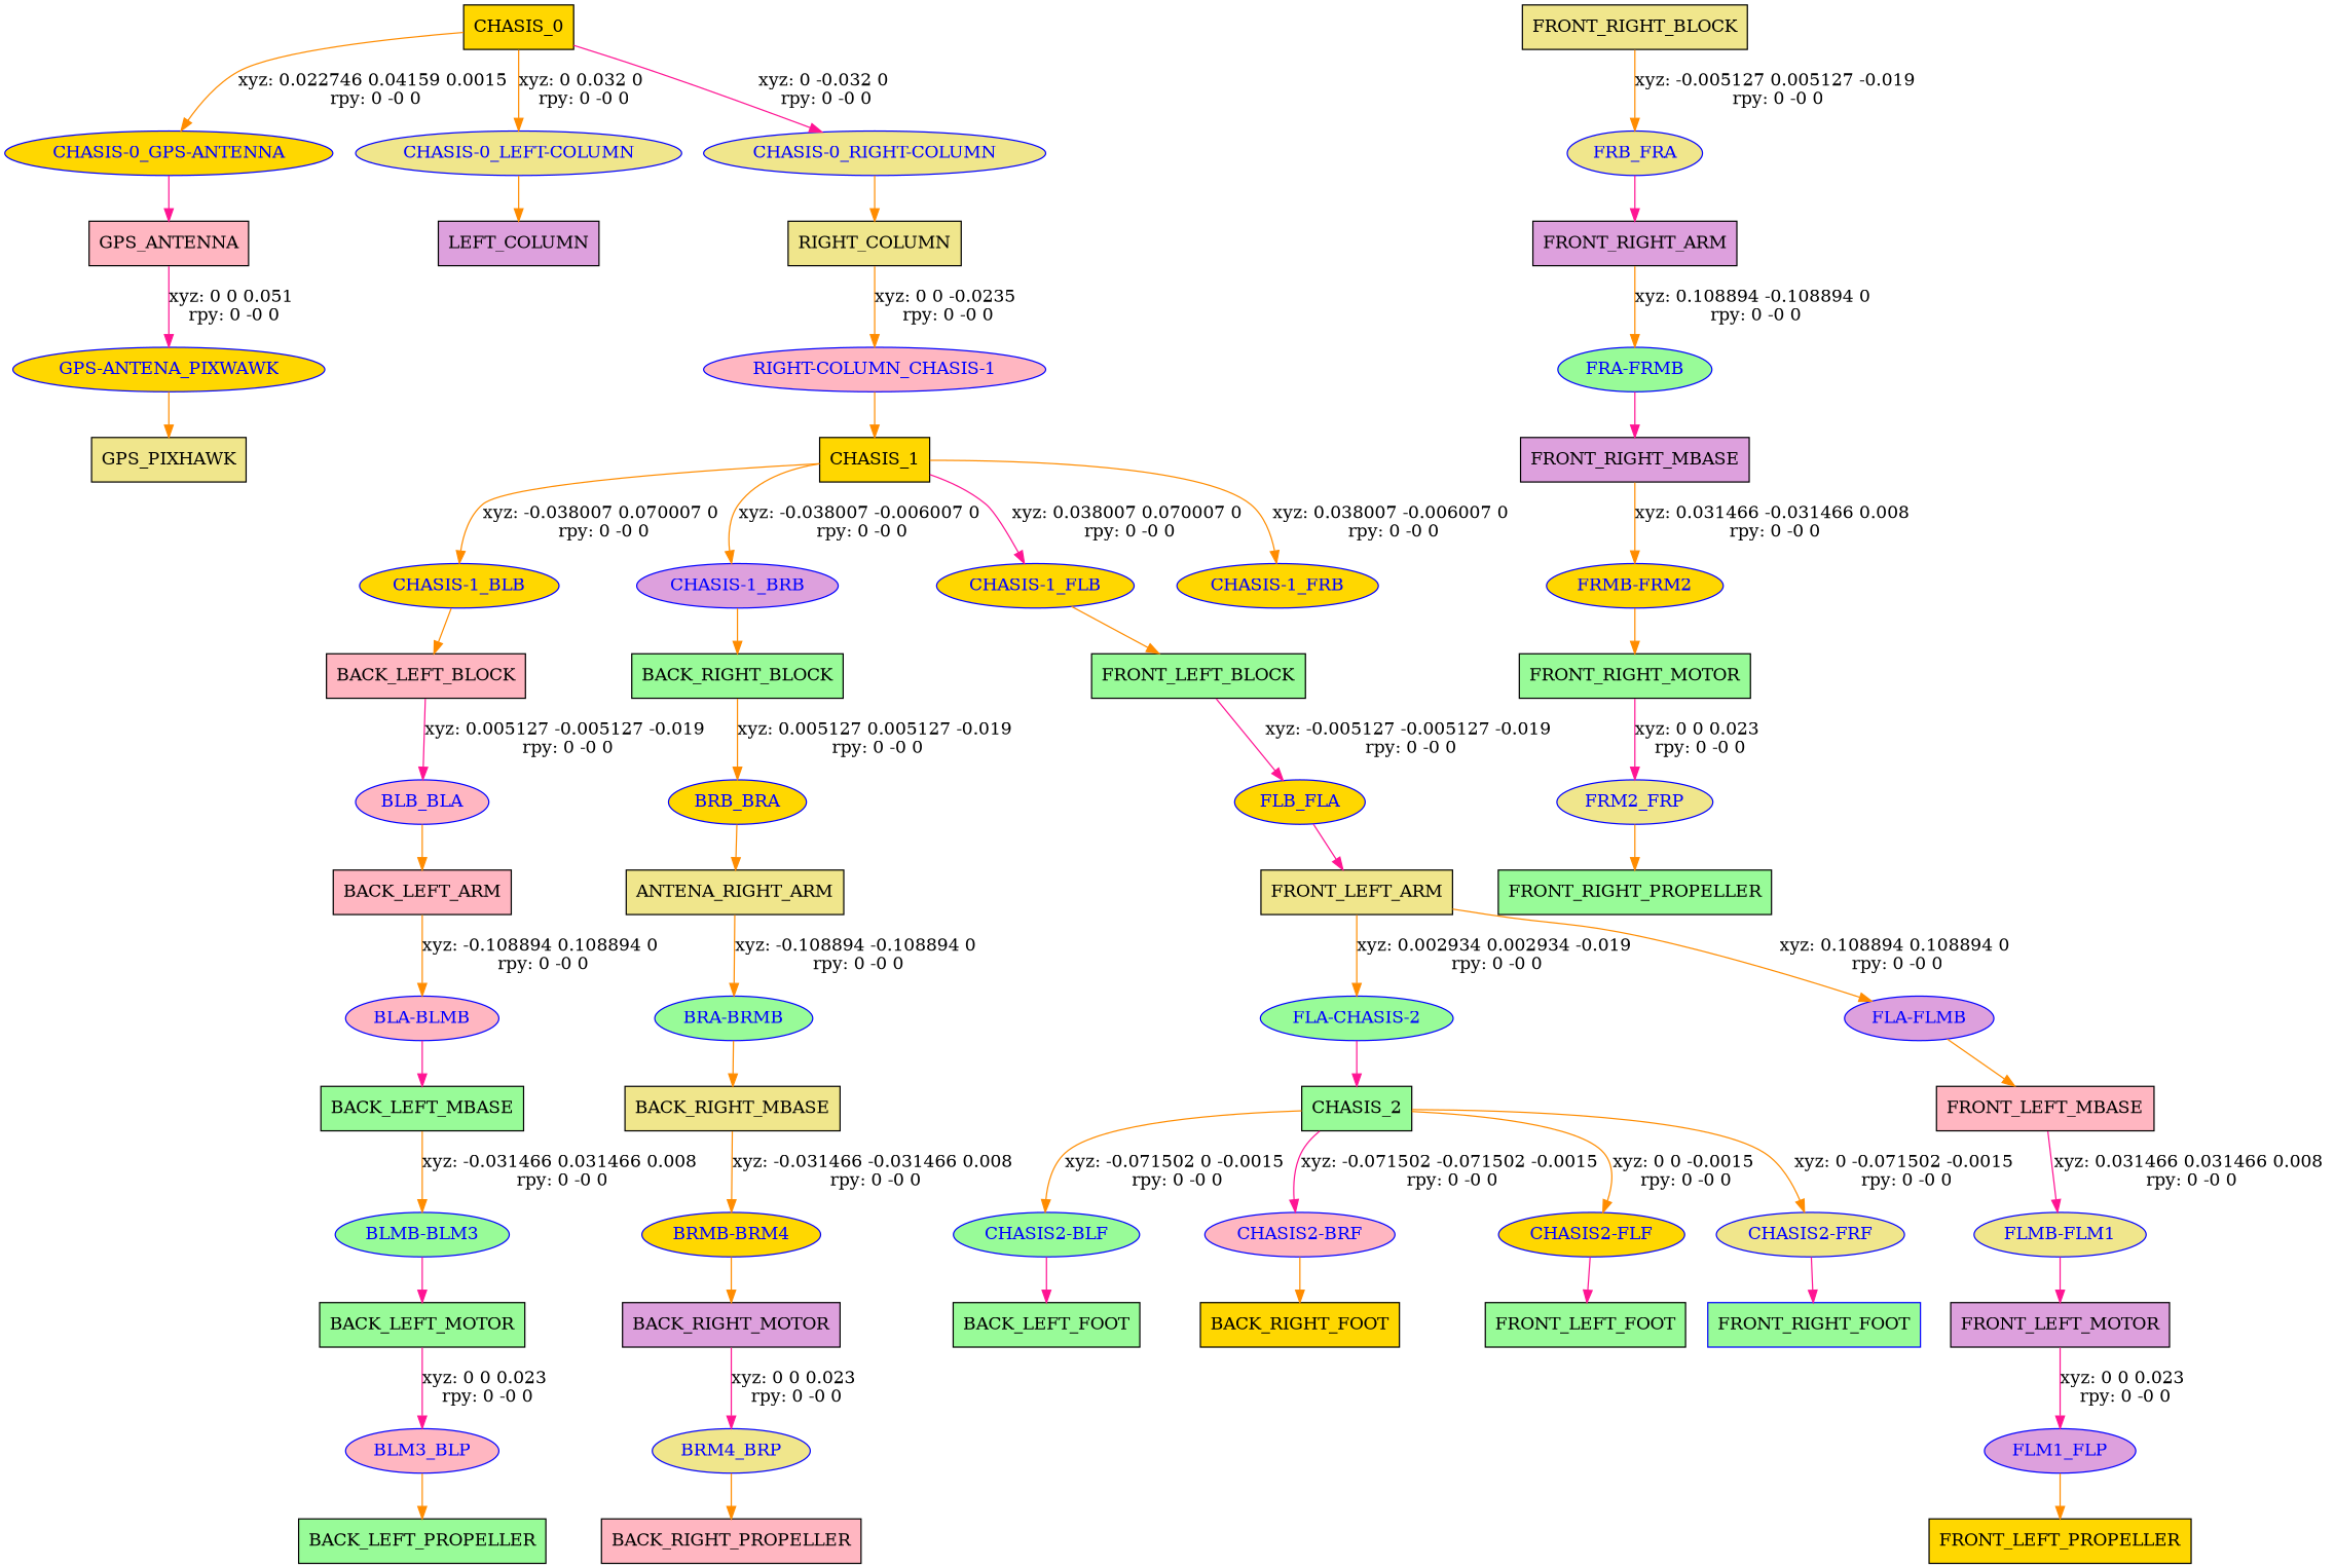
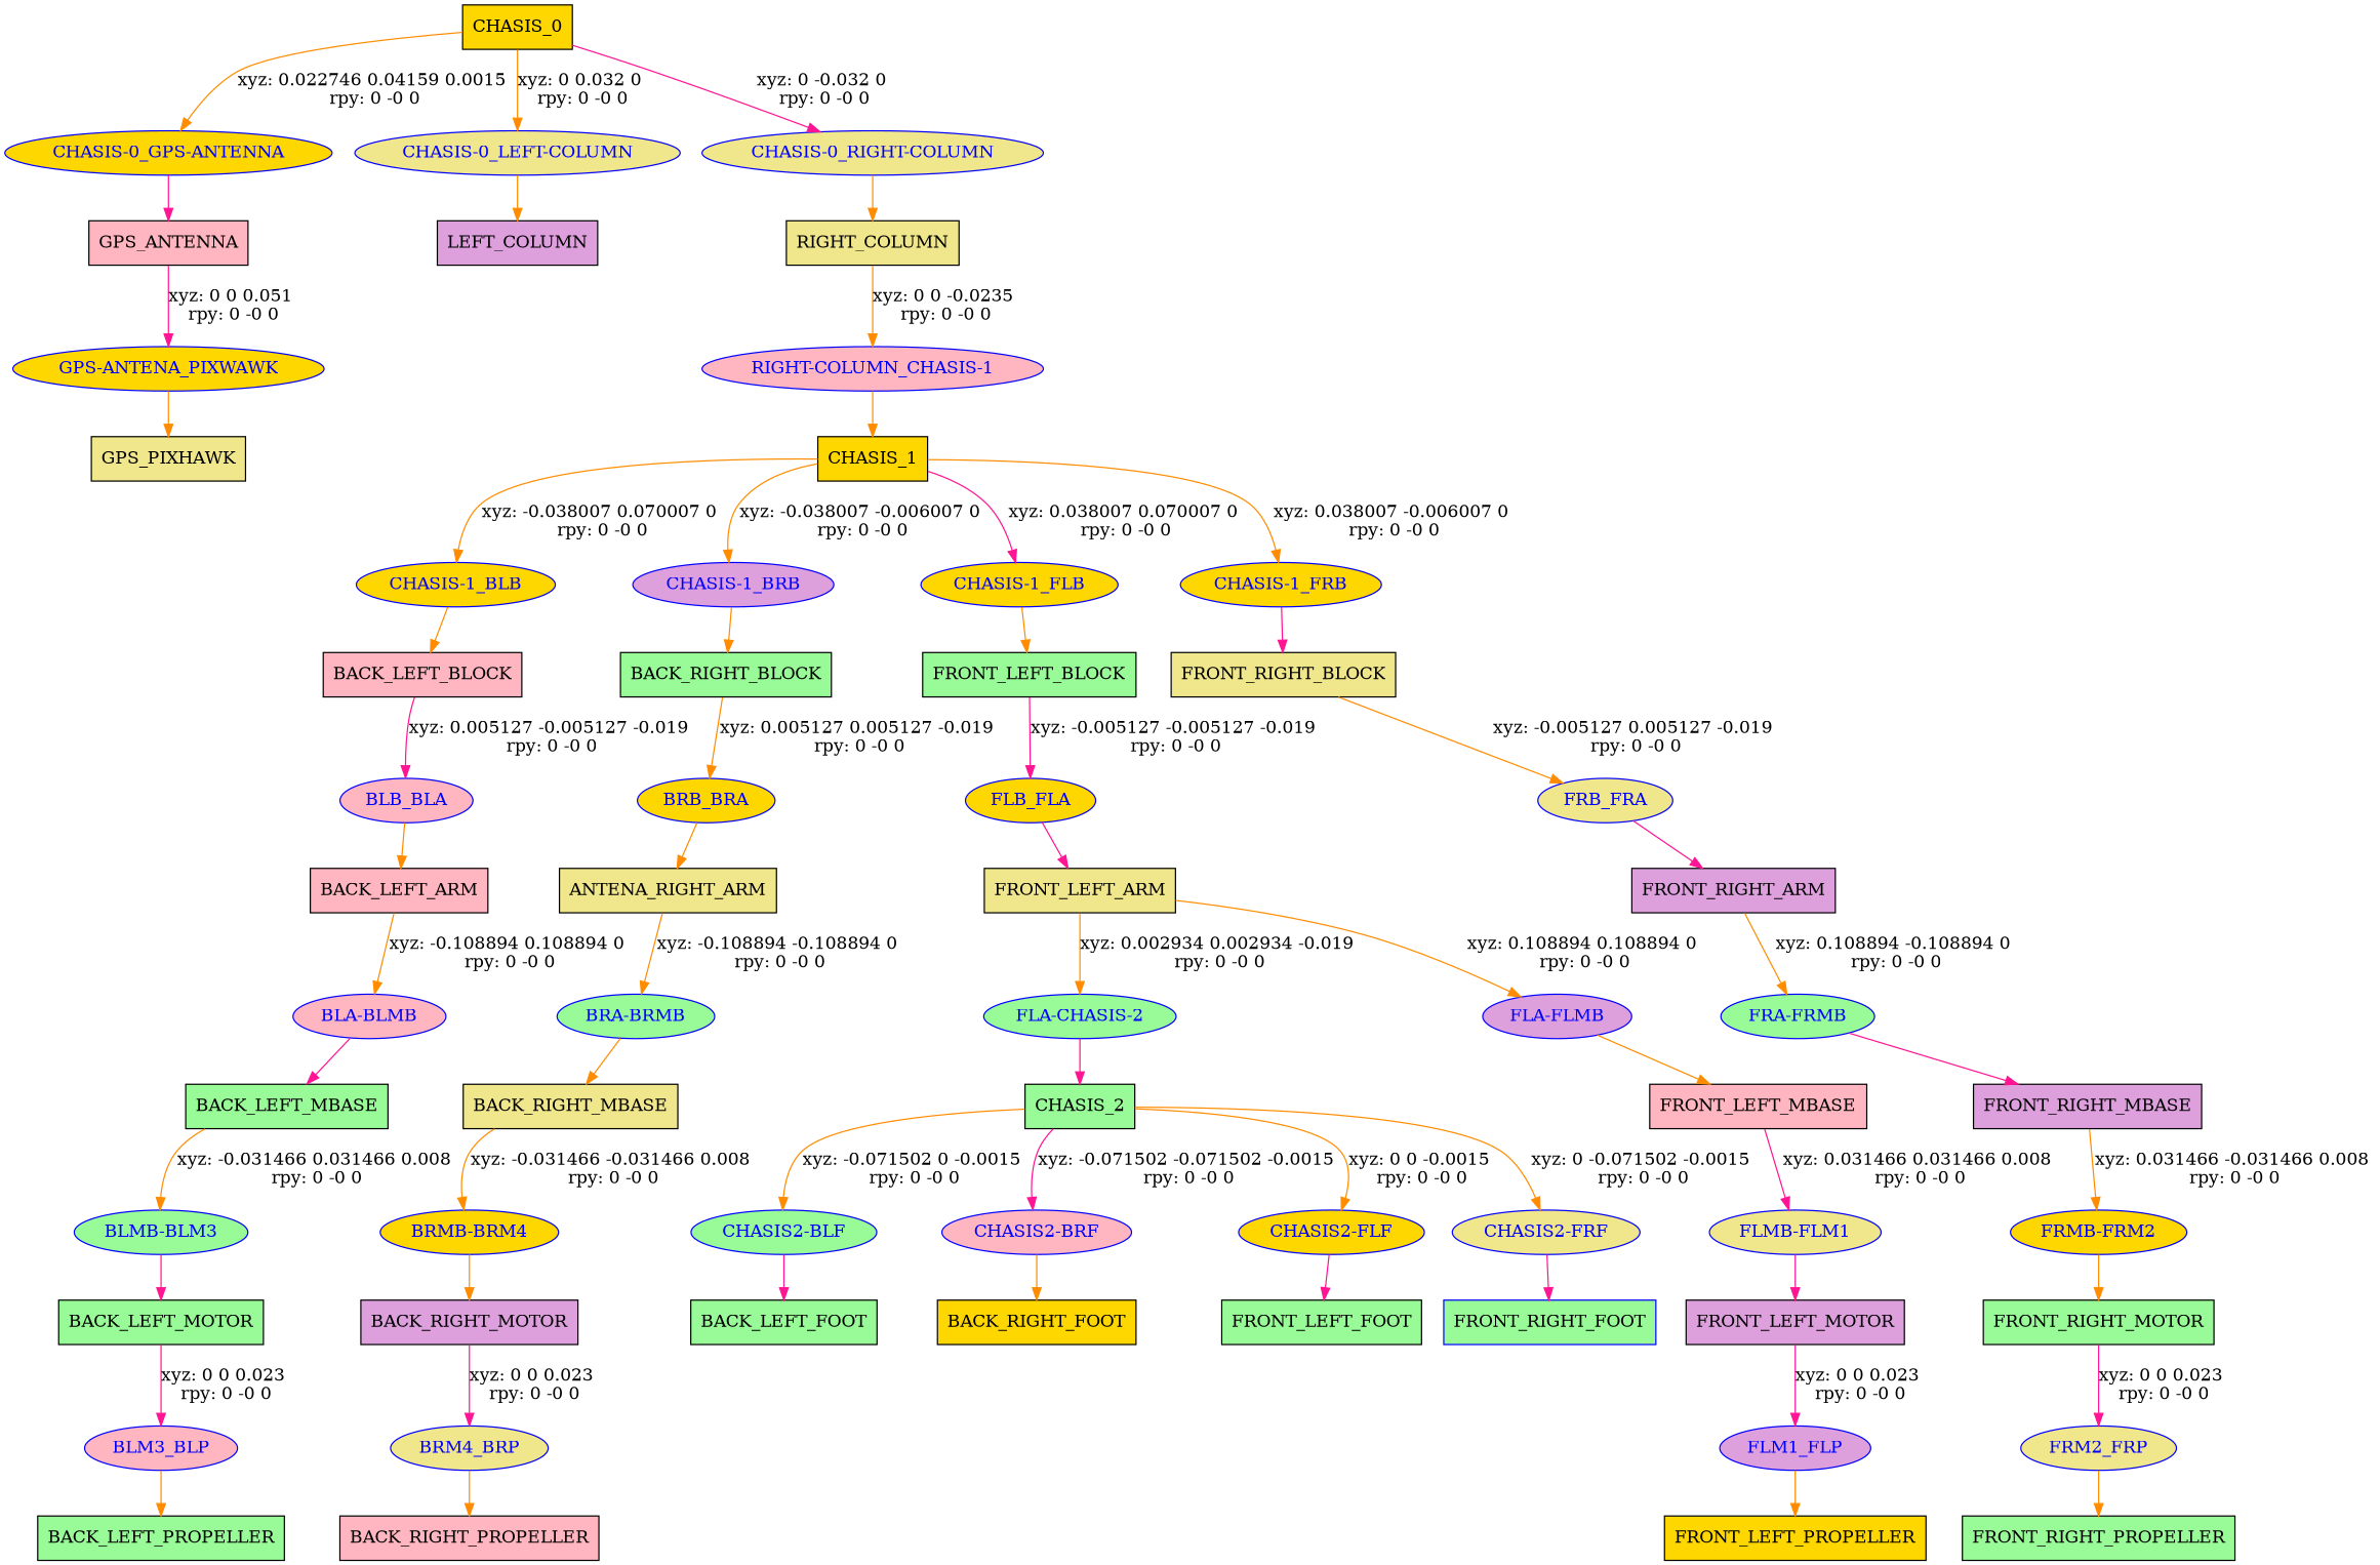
  digraph {
    node [fillcolor=palegreen shape=box style=filled color=blue]
    edge [color=darkorange]
    n1 [fillcolor=gold label=CHASIS_0 color=""]
    "CHASIS-0_GPS-ANTENNA" [fillcolor=gold fontcolor=blue shape=ellipse]
    "CHASIS-0_LEFT-COLUMN" [fillcolor=khaki fontcolor=blue shape=ellipse]
    "CHASIS-0_RIGHT-COLUMN" [fillcolor=khaki fontcolor=blue shape=ellipse]
    n5 [fillcolor=lightpink label=GPS_ANTENNA color=""]
    n6 [fillcolor=plum label=LEFT_COLUMN color=""]
    n7 [fillcolor=khaki label=RIGHT_COLUMN color=""]
    "GPS-ANTENA_PIXWAWK" [fillcolor=gold fontcolor=blue shape=ellipse]
    n9 [fillcolor=khaki label=GPS_PIXHAWK color=""]
    "RIGHT-COLUMN_CHASIS-1" [fillcolor=lightpink fontcolor=blue shape=ellipse]
    n11 [fillcolor=gold label=CHASIS_1 color=""]
    "CHASIS-1_BLB" [fillcolor=gold fontcolor=blue shape=ellipse]
    "CHASIS-1_BRB" [fillcolor=plum fontcolor=blue shape=ellipse]
    "CHASIS-1_FLB" [fillcolor=gold fontcolor=blue shape=ellipse]
    "CHASIS-1_FRB" [fillcolor=gold fontcolor=blue shape=ellipse]
    n16 [fillcolor=lightpink label=BACK_LEFT_BLOCK color=""]
    n17 [label=BACK_RIGHT_BLOCK color=""]
    n18 [label=FRONT_LEFT_BLOCK color=""]
    n19 [fillcolor=khaki label=FRONT_RIGHT_BLOCK color=""]
    BLB_BLA [fillcolor=lightpink fontcolor=blue shape=ellipse]
    n21 [fillcolor=lightpink label=BACK_LEFT_ARM color=""]
    "BLA-BLMB" [fillcolor=lightpink fontcolor=blue shape=ellipse]
    n23 [label=BACK_LEFT_MBASE color=""]
    "BLMB-BLM3" [fontcolor=blue shape=ellipse]
    n25 [label=BACK_LEFT_MOTOR color=""]
    BLM3_BLP [fillcolor=lightpink fontcolor=blue shape=ellipse]
    n27 [label=BACK_LEFT_PROPELLER color=""]
    BRB_BRA [fillcolor=gold fontcolor=blue shape=ellipse]
    n29 [fillcolor=khaki label=ANTENA_RIGHT_ARM color=""]
    "BRA-BRMB" [fontcolor=blue shape=ellipse]
    n31 [fillcolor=khaki label=BACK_RIGHT_MBASE color=""]
    "BRMB-BRM4" [fillcolor=gold fontcolor=blue shape=ellipse]
    n33 [fillcolor=plum label=BACK_RIGHT_MOTOR color=""]
    BRM4_BRP [fillcolor=khaki fontcolor=blue shape=ellipse]
    n35 [fillcolor=lightpink label=BACK_RIGHT_PROPELLER color=""]
    FLB_FLA [fillcolor=gold fontcolor=blue shape=ellipse]
    n37 [fillcolor=khaki label=FRONT_LEFT_ARM color=""]
    "FLA-CHASIS-2" [fontcolor=blue shape=ellipse]
    "FLA-FLMB" [fillcolor=plum fontcolor=blue shape=ellipse]
    n40 [label=CHASIS_2 color=""]
    n41 [fillcolor=lightpink label=FRONT_LEFT_MBASE color=""]
    "CHASIS2-BLF" [fontcolor=blue shape=ellipse]
    "CHASIS2-BRF" [fillcolor=lightpink fontcolor=blue shape=ellipse]
    "CHASIS2-FLF" [fillcolor=gold fontcolor=blue shape=ellipse]
    "CHASIS2-FRF" [fillcolor=khaki fontcolor=blue shape=ellipse]
    n46 [label=BACK_LEFT_FOOT color=""]
    n47 [fillcolor=gold label=BACK_RIGHT_FOOT color=""]
    n48 [label=FRONT_LEFT_FOOT color=""]
    n49 [label=FRONT_RIGHT_FOOT]
    "FLMB-FLM1" [fillcolor=khaki fontcolor=blue shape=ellipse]
    n51 [fillcolor=plum label=FRONT_LEFT_MOTOR color=""]
    FLM1_FLP [fillcolor=plum fontcolor=blue shape=ellipse]
    n53 [fillcolor=gold label=FRONT_LEFT_PROPELLER color=""]
    FRB_FRA [fillcolor=khaki fontcolor=blue shape=ellipse]
    n55 [fillcolor=plum label=FRONT_RIGHT_ARM color=""]
    "FRA-FRMB" [fontcolor=blue shape=ellipse]
    n57 [fillcolor=plum label=FRONT_RIGHT_MBASE color=""]
    "FRMB-FRM2" [fillcolor=gold fontcolor=blue shape=ellipse]
    n59 [label=FRONT_RIGHT_MOTOR color=""]
    FRM2_FRP [fillcolor=khaki fontcolor=blue shape=ellipse]
    n61 [label=FRONT_RIGHT_PROPELLER color=""]
    n1 -> "CHASIS-0_GPS-ANTENNA" [label="xyz: 0.022746 0.04159 0.0015 \nrpy: 0 -0 0"]
    n1 -> "CHASIS-0_LEFT-COLUMN" [label="xyz: 0 0.032 0 \nrpy: 0 -0 0"]
    n1 -> "CHASIS-0_RIGHT-COLUMN" [color=deeppink label="xyz: 0 -0.032 0 \nrpy: 0 -0 0"]
    "CHASIS-0_GPS-ANTENNA" -> n5 [color=deeppink]
    "CHASIS-0_LEFT-COLUMN" -> n6
    "CHASIS-0_RIGHT-COLUMN" -> n7
    n5 -> "GPS-ANTENA_PIXWAWK" [color=deeppink label="xyz: 0 0 0.051 \nrpy: 0 -0 0"]
    n7 -> "RIGHT-COLUMN_CHASIS-1" [label="xyz: 0 0 -0.0235 \nrpy: 0 -0 0"]
    "GPS-ANTENA_PIXWAWK" -> n9
    "RIGHT-COLUMN_CHASIS-1" -> n11
    n11 -> "CHASIS-1_BLB" [label="xyz: -0.038007 0.070007 0 \nrpy: 0 -0 0"]
    n11 -> "CHASIS-1_BRB" [label="xyz: -0.038007 -0.006007 0 \nrpy: 0 -0 0"]
    n11 -> "CHASIS-1_FLB" [color=deeppink label="xyz: 0.038007 0.070007 0 \nrpy: 0 -0 0"]
    n11 -> "CHASIS-1_FRB" [label="xyz: 0.038007 -0.006007 0 \nrpy: 0 -0 0"]
    "CHASIS-1_BLB" -> n16
    "CHASIS-1_BRB" -> n17
    "CHASIS-1_FLB" -> n18
+   "CHASIS-1_FRB" -> n19 [color=deeppink]
    n16 -> BLB_BLA [color=deeppink label="xyz: 0.005127 -0.005127 -0.019 \nrpy: 0 -0 0"]
    n17 -> BRB_BRA [label="xyz: 0.005127 0.005127 -0.019 \nrpy: 0 -0 0"]
    n18 -> FLB_FLA [color=deeppink label="xyz: -0.005127 -0.005127 -0.019 \nrpy: 0 -0 0"]
    n19 -> FRB_FRA [label="xyz: -0.005127 0.005127 -0.019 \nrpy: 0 -0 0"]
    BLB_BLA -> n21
    n21 -> "BLA-BLMB" [label="xyz: -0.108894 0.108894 0 \nrpy: 0 -0 0"]
    "BLA-BLMB" -> n23 [color=deeppink]
    n23 -> "BLMB-BLM3" [label="xyz: -0.031466 0.031466 0.008 \nrpy: 0 -0 0"]
    "BLMB-BLM3" -> n25 [color=deeppink]
    n25 -> BLM3_BLP [color=deeppink label="xyz: 0 0 0.023 \nrpy: 0 -0 0"]
    BLM3_BLP -> n27
    BRB_BRA -> n29
    n29 -> "BRA-BRMB" [label="xyz: -0.108894 -0.108894 0 \nrpy: 0 -0 0"]
    "BRA-BRMB" -> n31
    n31 -> "BRMB-BRM4" [label="xyz: -0.031466 -0.031466 0.008 \nrpy: 0 -0 0"]
    "BRMB-BRM4" -> n33
    n33 -> BRM4_BRP [color=deeppink label="xyz: 0 0 0.023 \nrpy: 0 -0 0"]
    BRM4_BRP -> n35
    FLB_FLA -> n37 [color=deeppink]
    n37 -> "FLA-CHASIS-2" [label="xyz: 0.002934 0.002934 -0.019 \nrpy: 0 -0 0"]
    n37 -> "FLA-FLMB" [label="xyz: 0.108894 0.108894 0 \nrpy: 0 -0 0"]
    "FLA-CHASIS-2" -> n40 [color=deeppink]
    "FLA-FLMB" -> n41
    n40 -> "CHASIS2-BLF" [label="xyz: -0.071502 0 -0.0015 \nrpy: 0 -0 0"]
    n40 -> "CHASIS2-BRF" [color=deeppink label="xyz: -0.071502 -0.071502 -0.0015 \nrpy: 0 -0 0"]
    n40 -> "CHASIS2-FLF" [label="xyz: 0 0 -0.0015 \nrpy: 0 -0 0"]
    n40 -> "CHASIS2-FRF" [label="xyz: 0 -0.071502 -0.0015 \nrpy: 0 -0 0"]
    n41 -> "FLMB-FLM1" [color=deeppink label="xyz: 0.031466 0.031466 0.008 \nrpy: 0 -0 0"]
    "CHASIS2-BLF" -> n46 [color=deeppink]
    "CHASIS2-BRF" -> n47
    "CHASIS2-FLF" -> n48 [color=deeppink]
    "CHASIS2-FRF" -> n49 [color=deeppink]
    "FLMB-FLM1" -> n51 [color=deeppink]
    n51 -> FLM1_FLP [color=deeppink label="xyz: 0 0 0.023 \nrpy: 0 -0 0"]
    FLM1_FLP -> n53
    FRB_FRA -> n55 [color=deeppink]
    n55 -> "FRA-FRMB" [label="xyz: 0.108894 -0.108894 0 \nrpy: 0 -0 0"]
    "FRA-FRMB" -> n57 [color=deeppink]
    n57 -> "FRMB-FRM2" [label="xyz: 0.031466 -0.031466 0.008 \nrpy: 0 -0 0"]
    "FRMB-FRM2" -> n59
    n59 -> FRM2_FRP [color=deeppink label="xyz: 0 0 0.023 \nrpy: 0 -0 0"]
    FRM2_FRP -> n61
  }
